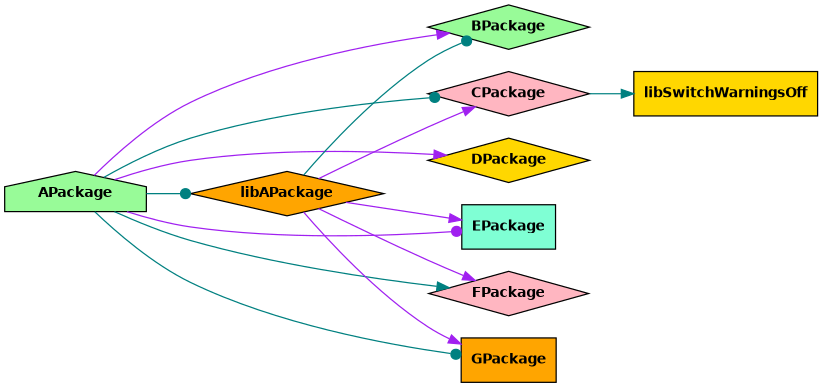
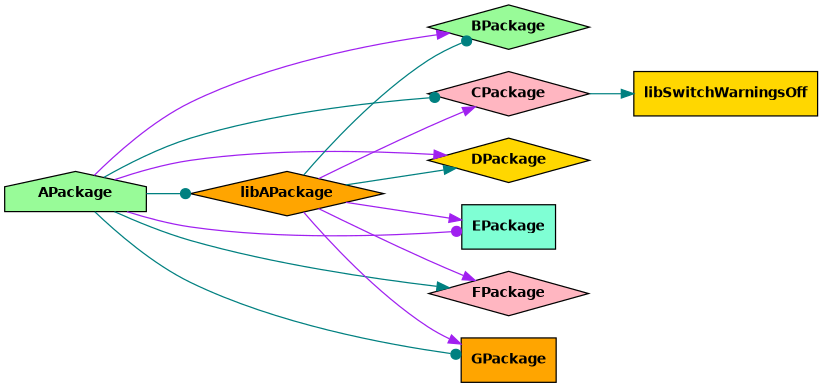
  digraph {
    rankdir=LR
    node [fillcolor=palegreen fontname="Helvetica-Bold" fontsize=11 shape=diamond style=filled]
    edge [arrowhead=normal color=purple]
    n1 [label=APackage shape=house]
    n2 [label=BPackage]
    n3 [fillcolor=lightpink label=CPackage]
    n4 [fillcolor=gold label=DPackage]
    n5 [fillcolor=aquamarine label=EPackage shape=polygon]
    n6 [fillcolor=lightpink label=FPackage]
    n7 [fillcolor=orange label=GPackage shape=box]
    n8 [fillcolor=orange label=libAPackage]
    n9 [fillcolor=gold label=libSwitchWarningsOff shape=box]
    n1 -> n2
    n1 -> n3 [arrowhead=dot color=teal]
    n1 -> n4
    n1 -> n5 [arrowhead=dot]
    n1 -> n6 [color=teal]
    n1 -> n7 [arrowhead=dot color=teal]
    n1 -> n8 [arrowhead=dot color=teal]
    n3 -> n9 [color=teal]
    n8 -> n2 [arrowhead=dot color=teal]
    n8 -> n3
+   n8 -> n4 [color=teal]
    n8 -> n5
    n8 -> n6
    n8 -> n7
  }
